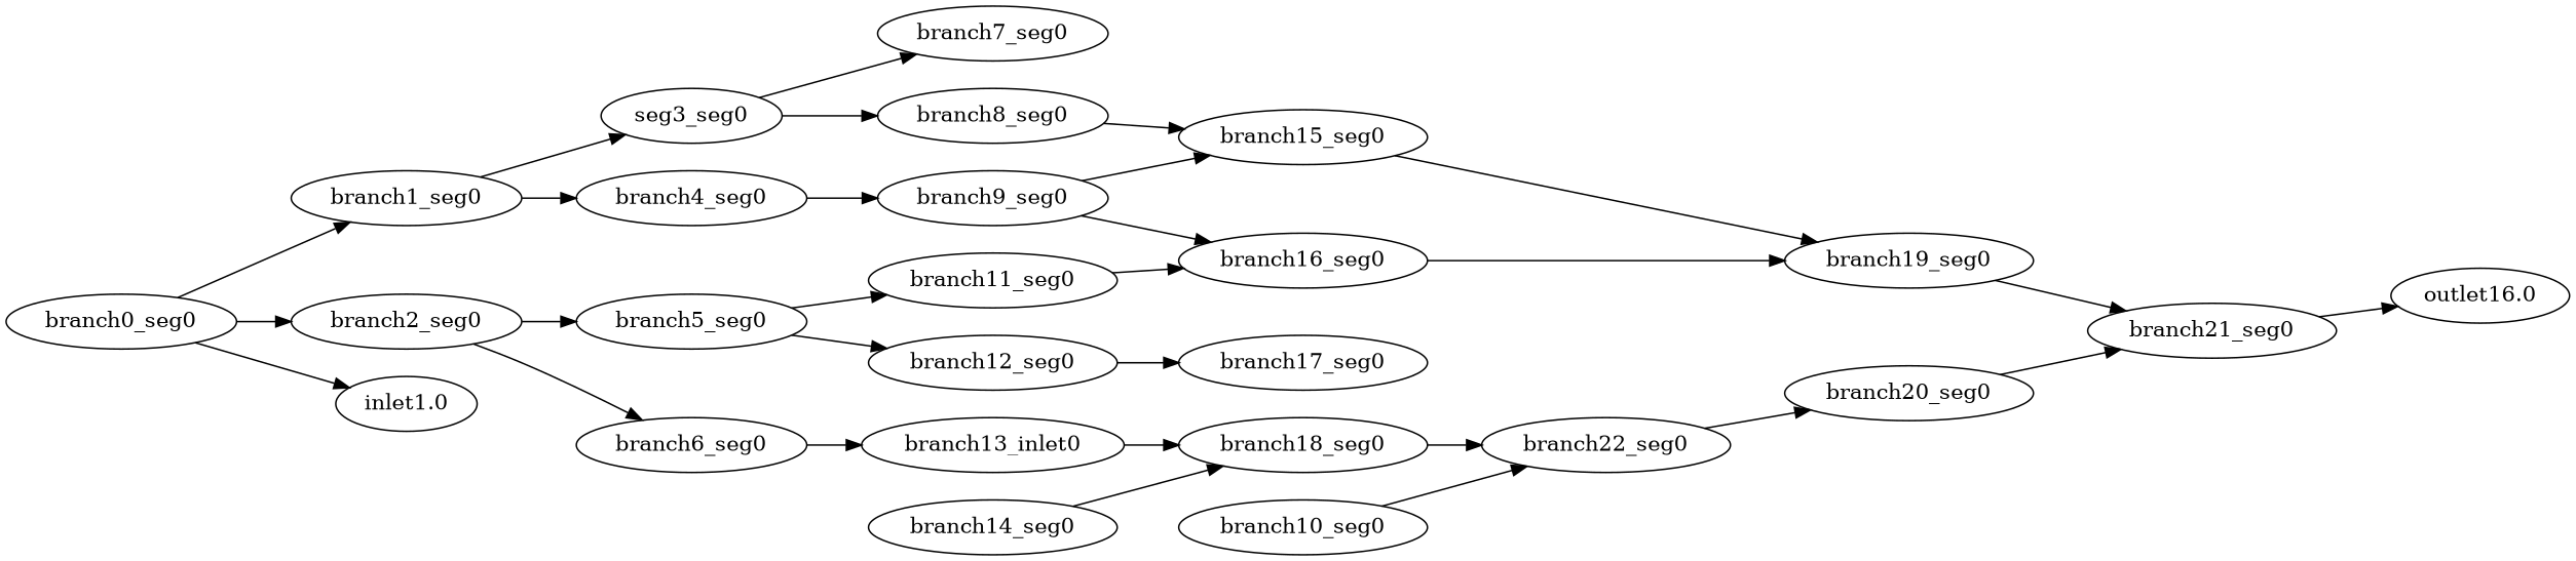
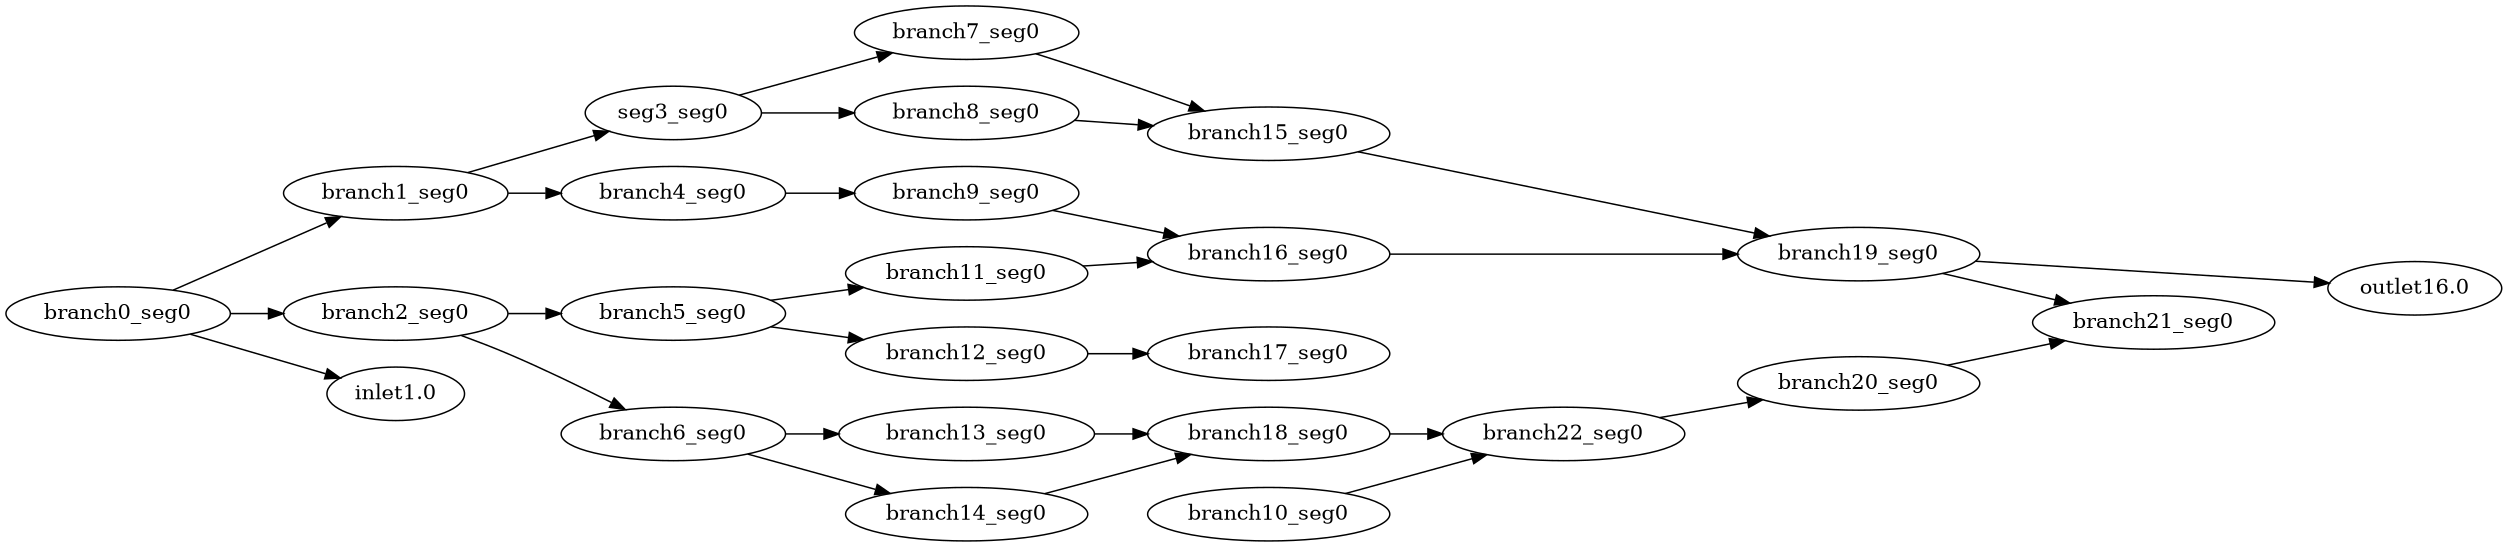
  strict digraph {
    rankdir=LR
    branch0_seg0
    branch1_seg0
    branch2_seg0
    "inlet1.0"
    n5 [label=seg3_seg0]
    branch4_seg0
    branch5_seg0
    branch6_seg0
    branch7_seg0
    branch8_seg0
    branch9_seg0
    branch11_seg0
    branch12_seg0
-   branch13_seg0 [label=branch13_inlet0]
+   branch13_seg0
    branch14_seg0
    branch15_seg0
    branch16_seg0
    branch10_seg0
    branch22_seg0
    branch17_seg0
    branch18_seg0
    branch19_seg0
    branch20_seg0
    branch21_seg0
    "outlet16.0"
    branch0_seg0 -> branch1_seg0
    branch0_seg0 -> branch2_seg0
    branch0_seg0 -> "inlet1.0"
    branch1_seg0 -> n5
    branch1_seg0 -> branch4_seg0
    branch2_seg0 -> branch5_seg0
    branch2_seg0 -> branch6_seg0
    n5 -> branch7_seg0
    n5 -> branch8_seg0
    branch4_seg0 -> branch9_seg0
    branch5_seg0 -> branch11_seg0
    branch5_seg0 -> branch12_seg0
    branch6_seg0 -> branch13_seg0
-   branch9_seg0 -> branch15_seg0
+   branch6_seg0 -> branch14_seg0
+   branch7_seg0 -> branch15_seg0
    branch8_seg0 -> branch15_seg0
    branch9_seg0 -> branch16_seg0
    branch11_seg0 -> branch16_seg0
    branch12_seg0 -> branch17_seg0
    branch13_seg0 -> branch18_seg0
    branch14_seg0 -> branch18_seg0
    branch15_seg0 -> branch19_seg0
    branch16_seg0 -> branch19_seg0
    branch10_seg0 -> branch22_seg0
    branch22_seg0 -> branch20_seg0
    branch18_seg0 -> branch22_seg0
    branch19_seg0 -> branch21_seg0
    branch20_seg0 -> branch21_seg0
-   branch21_seg0 -> "outlet16.0"
+   branch19_seg0 -> "outlet16.0"
  }
